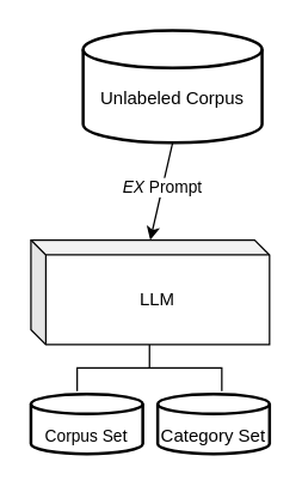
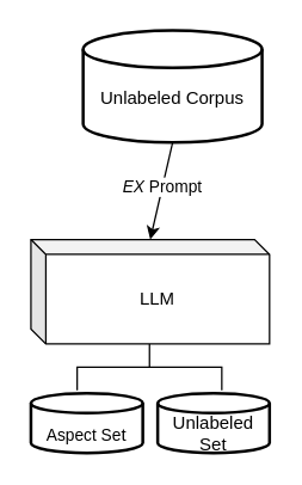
  <mxCell id="0" />
  <mxCell id="1" parent="0" />
  <mxCell id="2" value="LLM" style="shape=cube;whiteSpace=wrap;html=1;boundedLbl=1;backgroundOutline=1;darkOpacity=0.05;darkOpacity2=0.1;size=10;rounded=1;" vertex="1" parent="1"><mxGeometry x="20" y="160" width="160" height="70" as="geometry" /></mxCell>
  <mxCell id="3" value="&lt;div&gt;&lt;br&gt;&lt;/div&gt;&lt;div&gt;&lt;span style=&quot;background-color: transparent; color: light-dark(rgb(0, 0, 0), rgb(255, 255, 255));&quot;&gt;Unlabeled Corpus&lt;/span&gt;&lt;/div&gt;" style="strokeWidth=2;html=1;shape=mxgraph.flowchart.database;whiteSpace=wrap;rounded=1;" vertex="1" parent="1"><mxGeometry x="55" y="20" width="120" height="75" as="geometry" /></mxCell>
  <mxCell id="4" value="" style="endArrow=classic;html=1;rounded=1;exitX=0.5;exitY=1;exitDx=0;exitDy=0;exitPerimeter=0;" edge="1" parent="1" source="3"><mxGeometry width="50" height="50" relative="1" as="geometry"><mxPoint x="340.48" y="240" as="sourcePoint" /><mxPoint x="100" y="160" as="targetPoint" /></mxGeometry></mxCell>
  <mxCell id="5" value="&lt;i&gt;EX&lt;/i&gt; Prompt" style="edgeLabel;html=1;align=center;verticalAlign=middle;resizable=0;points=[];rounded=1;" vertex="1" connectable="0" parent="4"><mxGeometry x="-0.104" y="-1" relative="1" as="geometry"><mxPoint as="offset" /></mxGeometry></mxCell>
- <mxCell id="6" value="&lt;div&gt;&lt;font style=&quot;background-color: transparent; color: light-dark(rgb(0, 0, 0), rgb(255, 255, 255)); font-size: 11px;&quot;&gt;&lt;br&gt;&lt;/font&gt;&lt;/div&gt;&lt;div&gt;&lt;font style=&quot;background-color: transparent; color: light-dark(rgb(0, 0, 0), rgb(255, 255, 255)); font-size: 11px;&quot;&gt;Corpus Se&lt;/font&gt;&lt;span style=&quot;background-color: transparent; color: light-dark(rgb(0, 0, 0), rgb(255, 255, 255));&quot;&gt;t&lt;/span&gt;&lt;/div&gt;" style="strokeWidth=2;html=1;shape=mxgraph.flowchart.database;whiteSpace=wrap;rounded=1;" vertex="1" parent="1"><mxGeometry x="20" y="263" width="75" height="40" as="geometry" /></mxCell>
- <mxCell id="7" value="&lt;div&gt;&lt;br&gt;&lt;/div&gt;&lt;div&gt;Category Set&lt;/div&gt;" style="strokeWidth=2;html=1;shape=mxgraph.flowchart.database;whiteSpace=wrap;rounded=1;" vertex="1" parent="1"><mxGeometry x="105" y="263" width="75" height="40" as="geometry" /></mxCell>
+ <mxCell id="6" value="&lt;div&gt;&lt;font style=&quot;background-color: transparent; color: light-dark(rgb(0, 0, 0), rgb(255, 255, 255)); font-size: 11px;&quot;&gt;&lt;br&gt;&lt;/font&gt;&lt;/div&gt;&lt;div&gt;&lt;font style=&quot;background-color: transparent; color: light-dark(rgb(0, 0, 0), rgb(255, 255, 255)); font-size: 11px;&quot;&gt;Aspect Se&lt;/font&gt;&lt;span style=&quot;background-color: transparent; color: light-dark(rgb(0, 0, 0), rgb(255, 255, 255));&quot;&gt;t&lt;/span&gt;&lt;/div&gt;" style="strokeWidth=2;html=1;shape=mxgraph.flowchart.database;whiteSpace=wrap;rounded=1;" vertex="1" parent="1"><mxGeometry x="20" y="263" width="75" height="40" as="geometry" /></mxCell>
+ <mxCell id="7" value="&lt;div&gt;&lt;br&gt;&lt;/div&gt;&lt;div&gt;Unlabeled Set&lt;/div&gt;" style="strokeWidth=2;html=1;shape=mxgraph.flowchart.database;whiteSpace=wrap;rounded=1;" vertex="1" parent="1"><mxGeometry x="105" y="263" width="75" height="40" as="geometry" /></mxCell>
  <mxCell id="8" value="" style="strokeWidth=1;html=1;shape=mxgraph.flowchart.annotation_2;align=left;labelPosition=right;pointerEvents=1;rotation=90;rounded=1;" vertex="1" parent="1"><mxGeometry x="84" y="197" width="31" height="97" as="geometry" /></mxCell>
